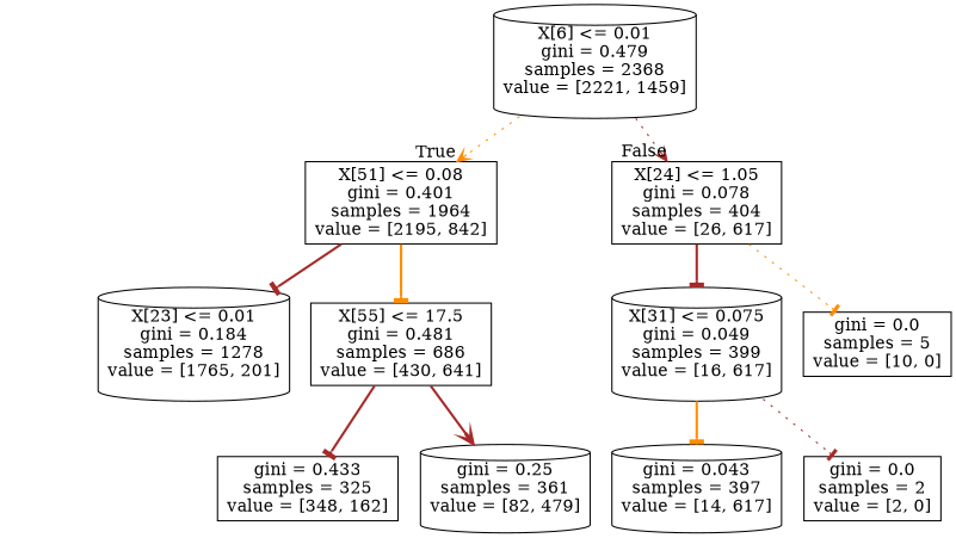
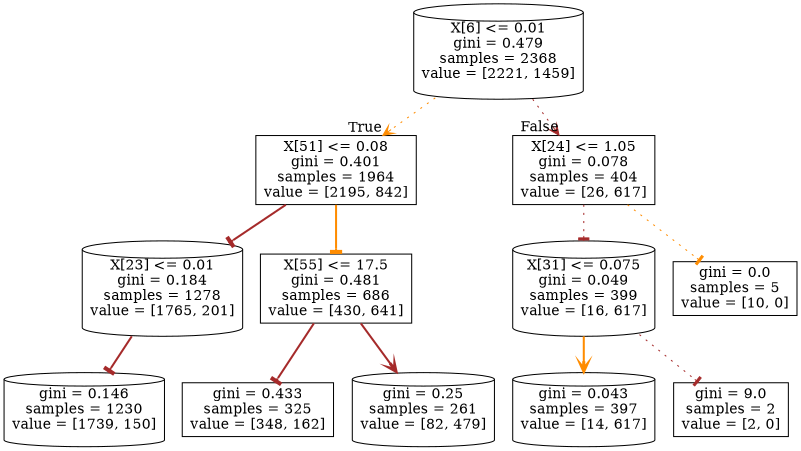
  digraph {
    node [shape=cylinder]
    edge [arrowhead=tee color=brown style=bold]
    n1 [label="X[6] <= 0.01\ngini = 0.479\nsamples = 2368\nvalue = [2221, 1459]"]
    n2 [label="X[51] <= 0.08\ngini = 0.401\nsamples = 1964\nvalue = [2195, 842]" shape=box]
    n3 [label="X[24] <= 1.05\ngini = 0.078\nsamples = 404\nvalue = [26, 617]" shape=box]
    n4 [label="X[23] <= 0.01\ngini = 0.184\nsamples = 1278\nvalue = [1765, 201]"]
    n5 [label="X[55] <= 17.5\ngini = 0.481\nsamples = 686\nvalue = [430, 641]" shape=box]
    n6 [label="X[31] <= 0.075\ngini = 0.049\nsamples = 399\nvalue = [16, 617]"]
    n7 [label="gini = 0.0\nsamples = 5\nvalue = [10, 0]" shape=box]
+   n8 [label="gini = 0.146\nsamples = 1230\nvalue = [1739, 150]"]
    n9 [label="gini = 0.433\nsamples = 325\nvalue = [348, 162]" shape=box]
-   n10 [label="gini = 0.25\nsamples = 361\nvalue = [82, 479]"]
+   n10 [label="gini = 0.25\nsamples = 261\nvalue = [82, 479]"]
    n11 [label="gini = 0.043\nsamples = 397\nvalue = [14, 617]"]
-   n12 [label="gini = 0.0\nsamples = 2\nvalue = [2, 0]" shape=box]
+   n12 [label="gini = 9.0\nsamples = 2\nvalue = [2, 0]" shape=box]
    n1 -> n2 [arrowhead=vee color=darkorange headlabel=True labelangle=45 labeldistance=2.5 style=dotted]
    n1 -> n3 [arrowhead=vee headlabel=False labelangle=-45 labeldistance=2.5 style=dotted]
    n2 -> n4
    n2 -> n5 [color=darkorange]
-   n3 -> n6
+   n3 -> n6 [style=dotted]
    n3 -> n7 [color=darkorange style=dotted]
+   n4 -> n8
    n5 -> n9
    n5 -> n10 [arrowhead=vee]
-   n6 -> n11 [color=darkorange]
+   n6 -> n11 [arrowhead=vee color=darkorange]
    n6 -> n12 [style=dotted]
  }
